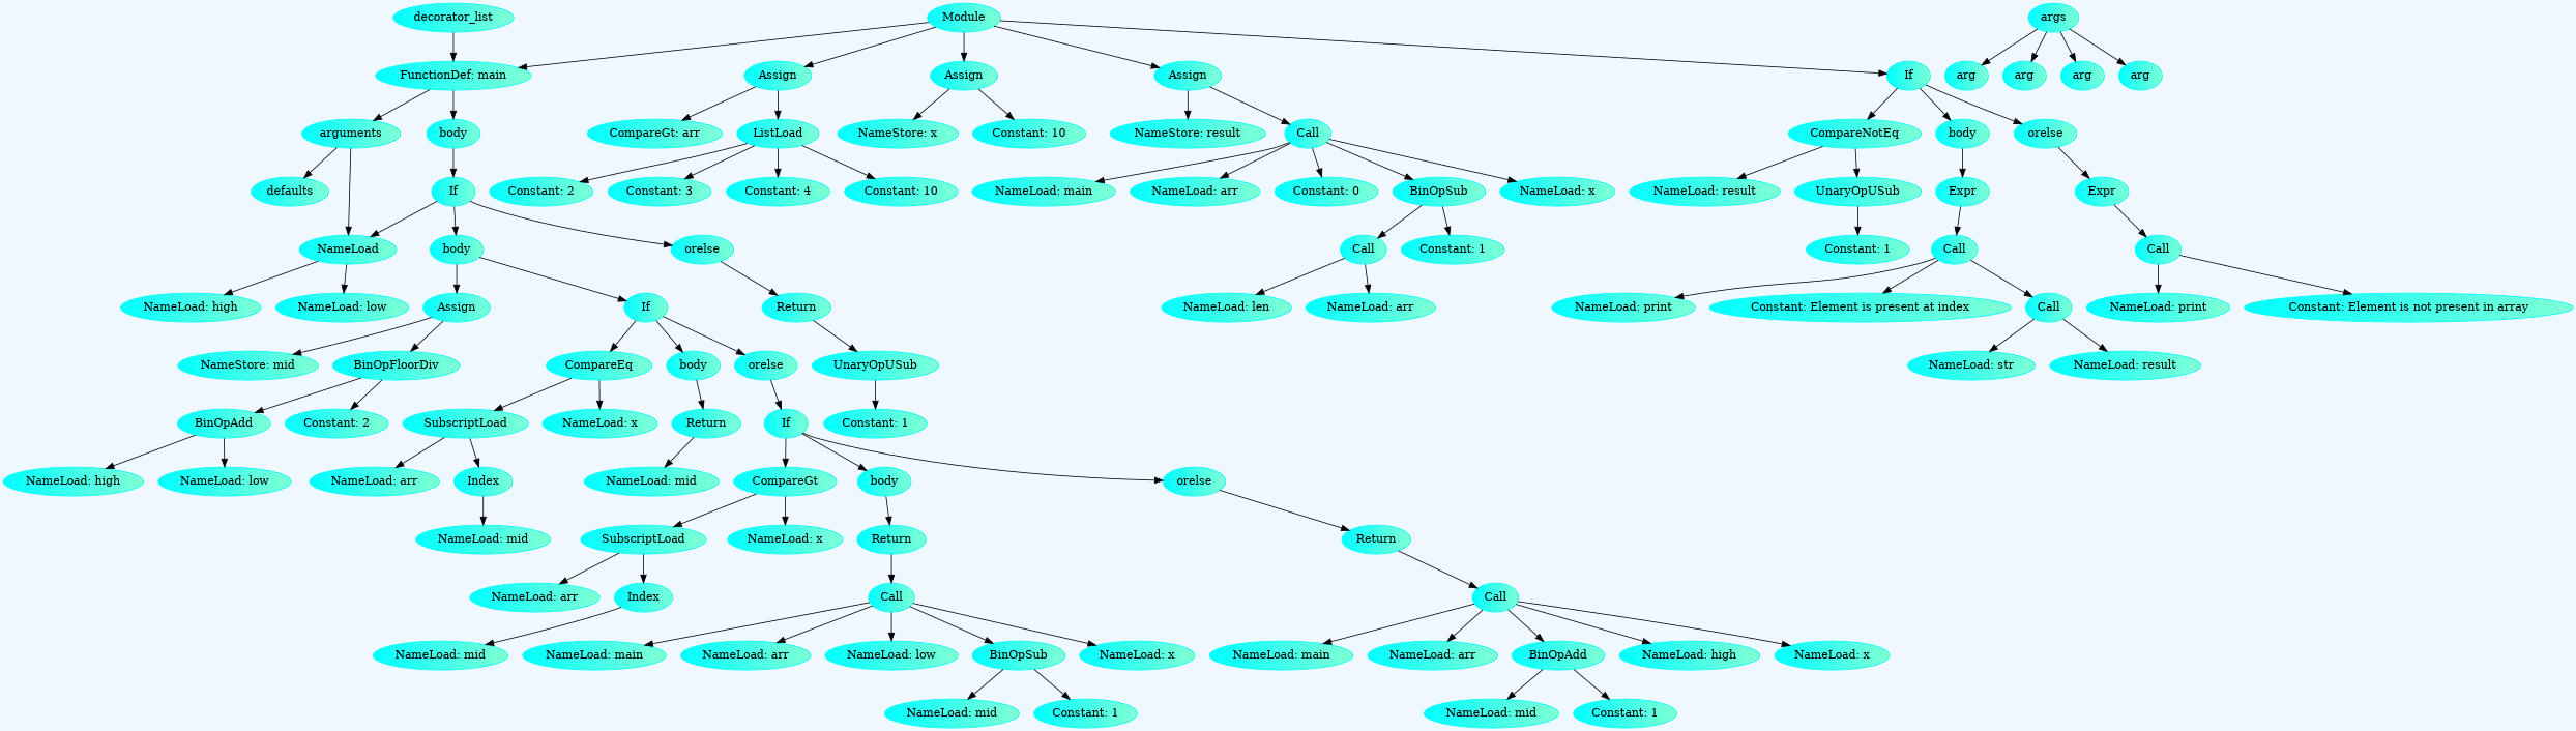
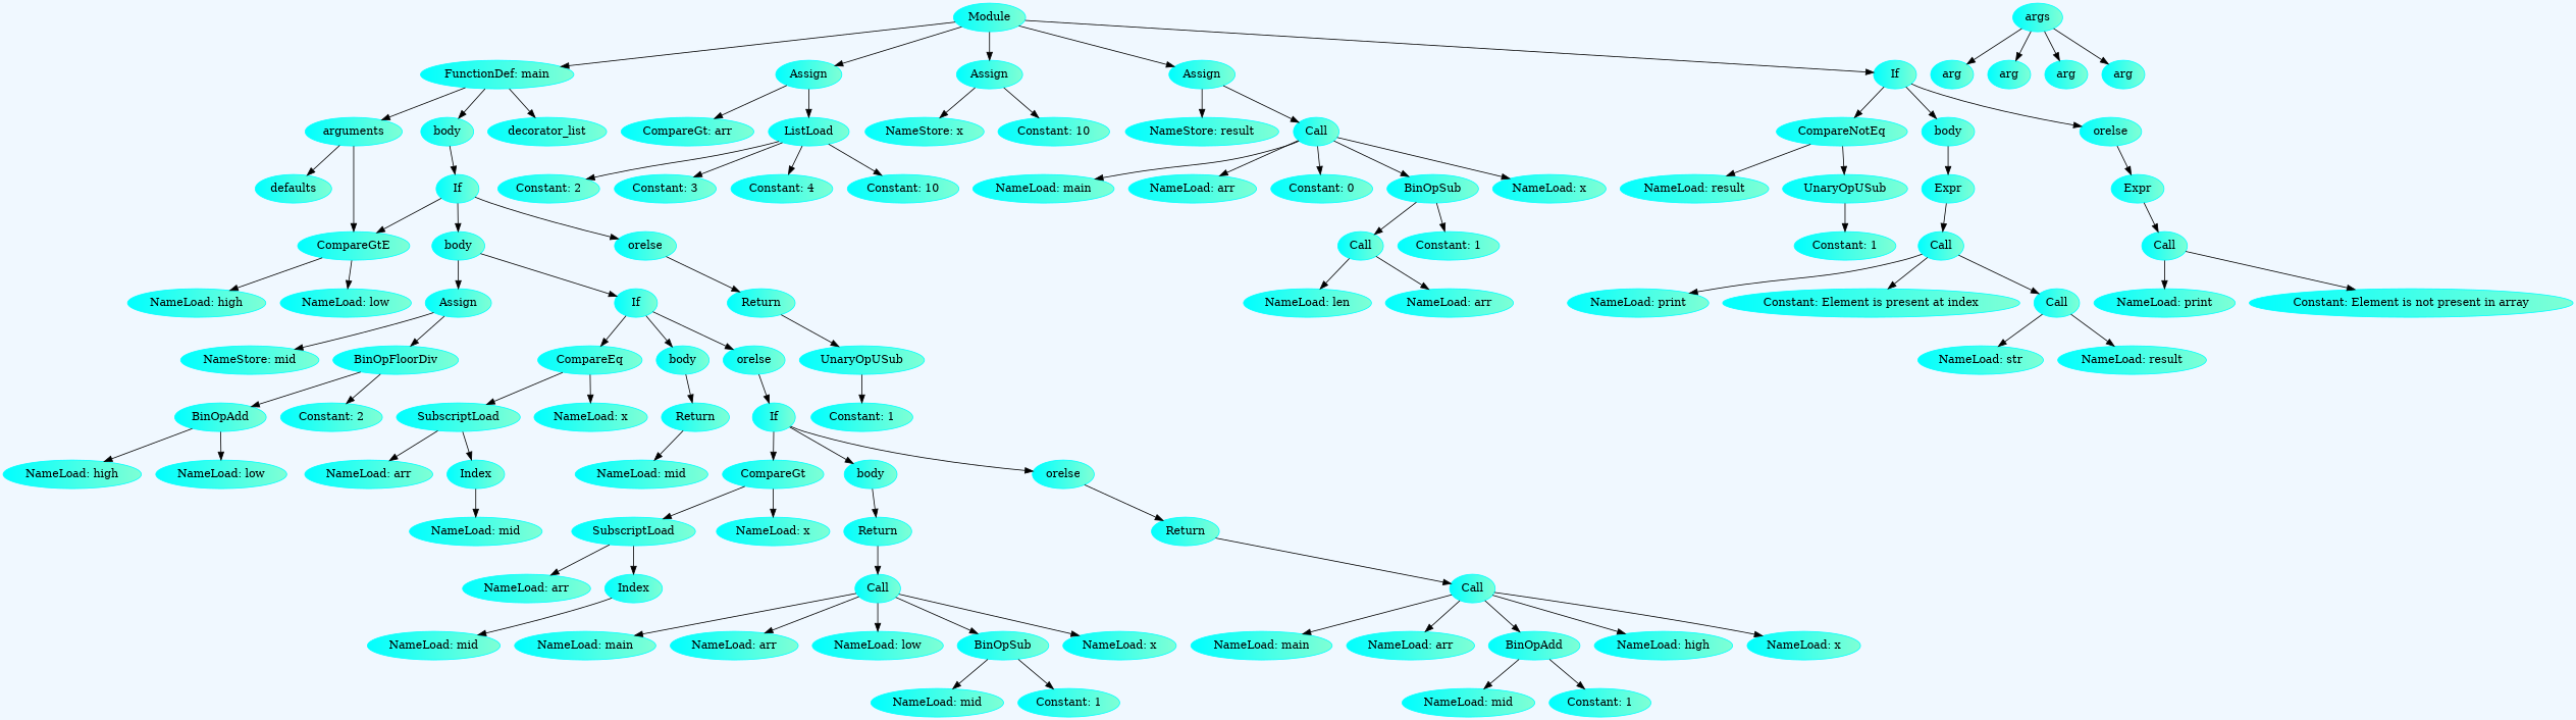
  digraph {
    bgcolor=aliceblue
    node [color="cyan:aquamarine" "font color"=black style=filled]
    n1 [label=Module]
    n2 [label="FunctionDef: main"]
    n3 [label=Assign]
    n4 [label=Assign]
    n5 [label=Assign]
    n6 [label=If]
    n7 [label=arguments]
    n8 [label=body]
    n9 [label=decorator_list]
    n10 [label="CompareGt: arr"]
    n11 [label=ListLoad]
    n12 [label="NameStore: x"]
    n13 [label="Constant: 10"]
    n14 [label="NameStore: result"]
    n15 [label=Call]
    n16 [label=CompareNotEq]
    n17 [label=body]
    n18 [label=orelse]
    n19 [label=defaults]
-   n20 [label=NameLoad]
+   n20 [label=CompareGtE]
    n21 [label=If]
    n22 [label=args]
    n23 [label=arg]
    n24 [label=arg]
    n25 [label=arg]
    n26 [label=arg]
    n27 [label=body]
    n28 [label=orelse]
    n29 [label="NameLoad: high"]
    n30 [label="NameLoad: low"]
    n31 [label=Assign]
    n32 [label=If]
    n33 [label=Return]
    n34 [label="NameStore: mid"]
    n35 [label=BinOpFloorDiv]
    n36 [label=CompareEq]
    n37 [label=body]
    n38 [label=orelse]
    n39 [label=BinOpAdd]
    n40 [label="Constant: 2"]
    n41 [label="NameLoad: high"]
    n42 [label="NameLoad: low"]
    n43 [label=SubscriptLoad]
    n44 [label="NameLoad: x"]
    n45 [label=Return]
    n46 [label=If]
    n47 [label="NameLoad: arr"]
    n48 [label=Index]
    n49 [label="NameLoad: mid"]
    n50 [label="NameLoad: mid"]
    n51 [label=CompareGt]
    n52 [label=body]
    n53 [label=orelse]
    n54 [label=SubscriptLoad]
    n55 [label="NameLoad: x"]
    n56 [label=Return]
    n57 [label=Return]
    n58 [label="NameLoad: arr"]
    n59 [label=Index]
    n60 [label="NameLoad: mid"]
    n61 [label=Call]
    n62 [label="NameLoad: main"]
    n63 [label="NameLoad: arr"]
    n64 [label="NameLoad: low"]
    n65 [label=BinOpSub]
    n66 [label="NameLoad: x"]
    n67 [label="NameLoad: mid"]
    n68 [label="Constant: 1"]
    n69 [label=Call]
    n70 [label="NameLoad: main"]
    n71 [label="NameLoad: arr"]
    n72 [label=BinOpAdd]
    n73 [label="NameLoad: high"]
    n74 [label="NameLoad: x"]
    n75 [label="NameLoad: mid"]
    n76 [label="Constant: 1"]
    n77 [label=UnaryOpUSub]
    n78 [label="Constant: 1"]
    n79 [label="Constant: 2"]
    n80 [label="Constant: 3"]
    n81 [label="Constant: 4"]
    n82 [label="Constant: 10"]
    n83 [label="NameLoad: main"]
    n84 [label="NameLoad: arr"]
    n85 [label="Constant: 0"]
    n86 [label=BinOpSub]
    n87 [label="NameLoad: x"]
    n88 [label=Call]
    n89 [label="Constant: 1"]
    n90 [label="NameLoad: len"]
    n91 [label="NameLoad: arr"]
    n92 [label="NameLoad: result"]
    n93 [label=UnaryOpUSub]
    n94 [label=Expr]
    n95 [label=Expr]
    n96 [label="Constant: 1"]
    n97 [label=Call]
    n98 [label="NameLoad: print"]
    n99 [label="Constant: Element is present at index"]
    n100 [label=Call]
    n101 [label="NameLoad: str"]
    n102 [label="NameLoad: result"]
    n103 [label=Call]
    n104 [label="NameLoad: print"]
    n105 [label="Constant: Element is not present in array"]
    n1 -> n2
    n1 -> n3
    n1 -> n4
    n1 -> n5
    n1 -> n6
    n2 -> n7
    n2 -> n8
-   n9 -> n2
+   n2 -> n9
    n3 -> n10
    n3 -> n11
    n4 -> n12
    n4 -> n13
    n5 -> n14
    n5 -> n15
    n6 -> n16
    n6 -> n17
    n6 -> n18
    n7 -> n19
    n7 -> n20
    n8 -> n21
    n11 -> n79
    n11 -> n80
    n11 -> n81
    n11 -> n82
    n15 -> n83
    n15 -> n84
    n15 -> n85
    n15 -> n86
    n15 -> n87
    n16 -> n92
    n16 -> n93
    n17 -> n94
    n18 -> n95
    n20 -> n29
    n20 -> n30
    n21 -> n20
    n21 -> n27
    n21 -> n28
    n22 -> n23
    n22 -> n24
    n22 -> n25
    n22 -> n26
    n27 -> n31
    n27 -> n32
    n28 -> n33
    n31 -> n34
    n31 -> n35
    n32 -> n36
    n32 -> n37
    n32 -> n38
    n33 -> n77
    n35 -> n39
    n35 -> n40
    n36 -> n43
    n36 -> n44
    n37 -> n45
    n38 -> n46
    n39 -> n41
    n39 -> n42
    n43 -> n47
    n43 -> n48
    n45 -> n50
    n46 -> n51
    n46 -> n52
    n46 -> n53
    n48 -> n49
    n51 -> n54
    n51 -> n55
    n52 -> n56
    n53 -> n57
    n54 -> n58
    n54 -> n59
    n56 -> n61
    n57 -> n69
    n59 -> n60
    n61 -> n62
    n61 -> n63
    n61 -> n64
    n61 -> n65
    n61 -> n66
    n65 -> n67
    n65 -> n68
    n69 -> n70
    n69 -> n71
    n69 -> n72
    n69 -> n73
    n69 -> n74
    n72 -> n75
    n72 -> n76
    n77 -> n78
    n86 -> n88
    n86 -> n89
    n88 -> n90
    n88 -> n91
    n93 -> n96
    n94 -> n97
    n95 -> n103
    n97 -> n98
    n97 -> n99
    n97 -> n100
    n100 -> n101
    n100 -> n102
    n103 -> n104
    n103 -> n105
  }
